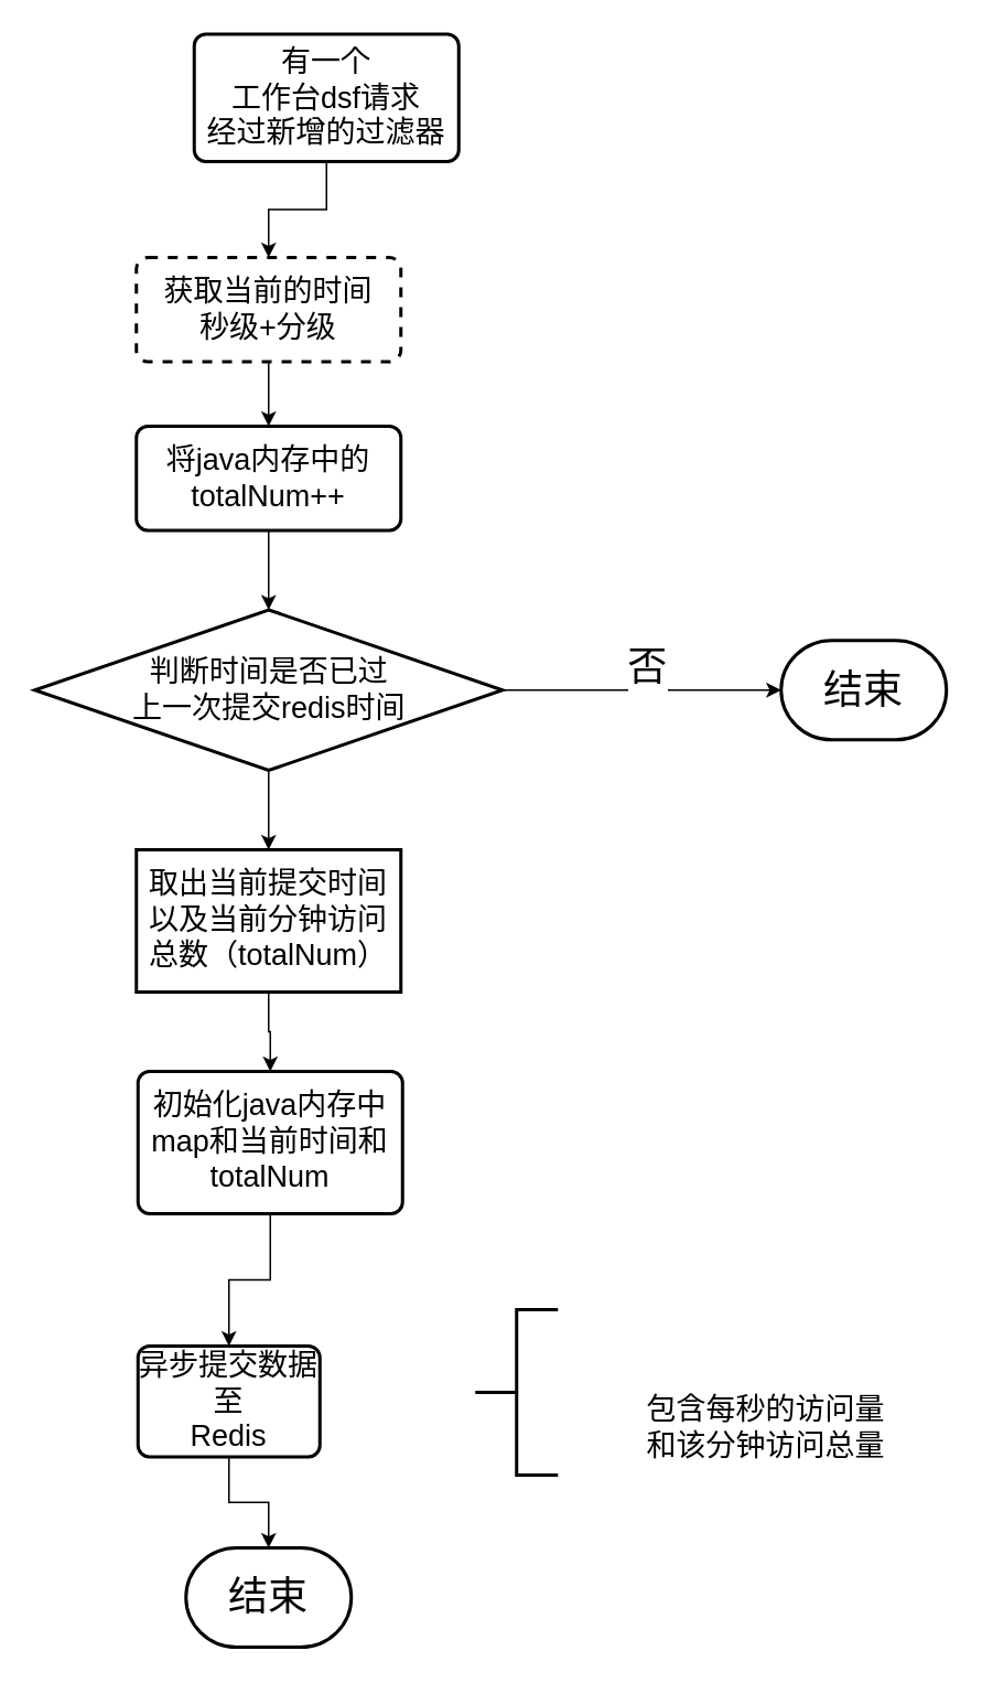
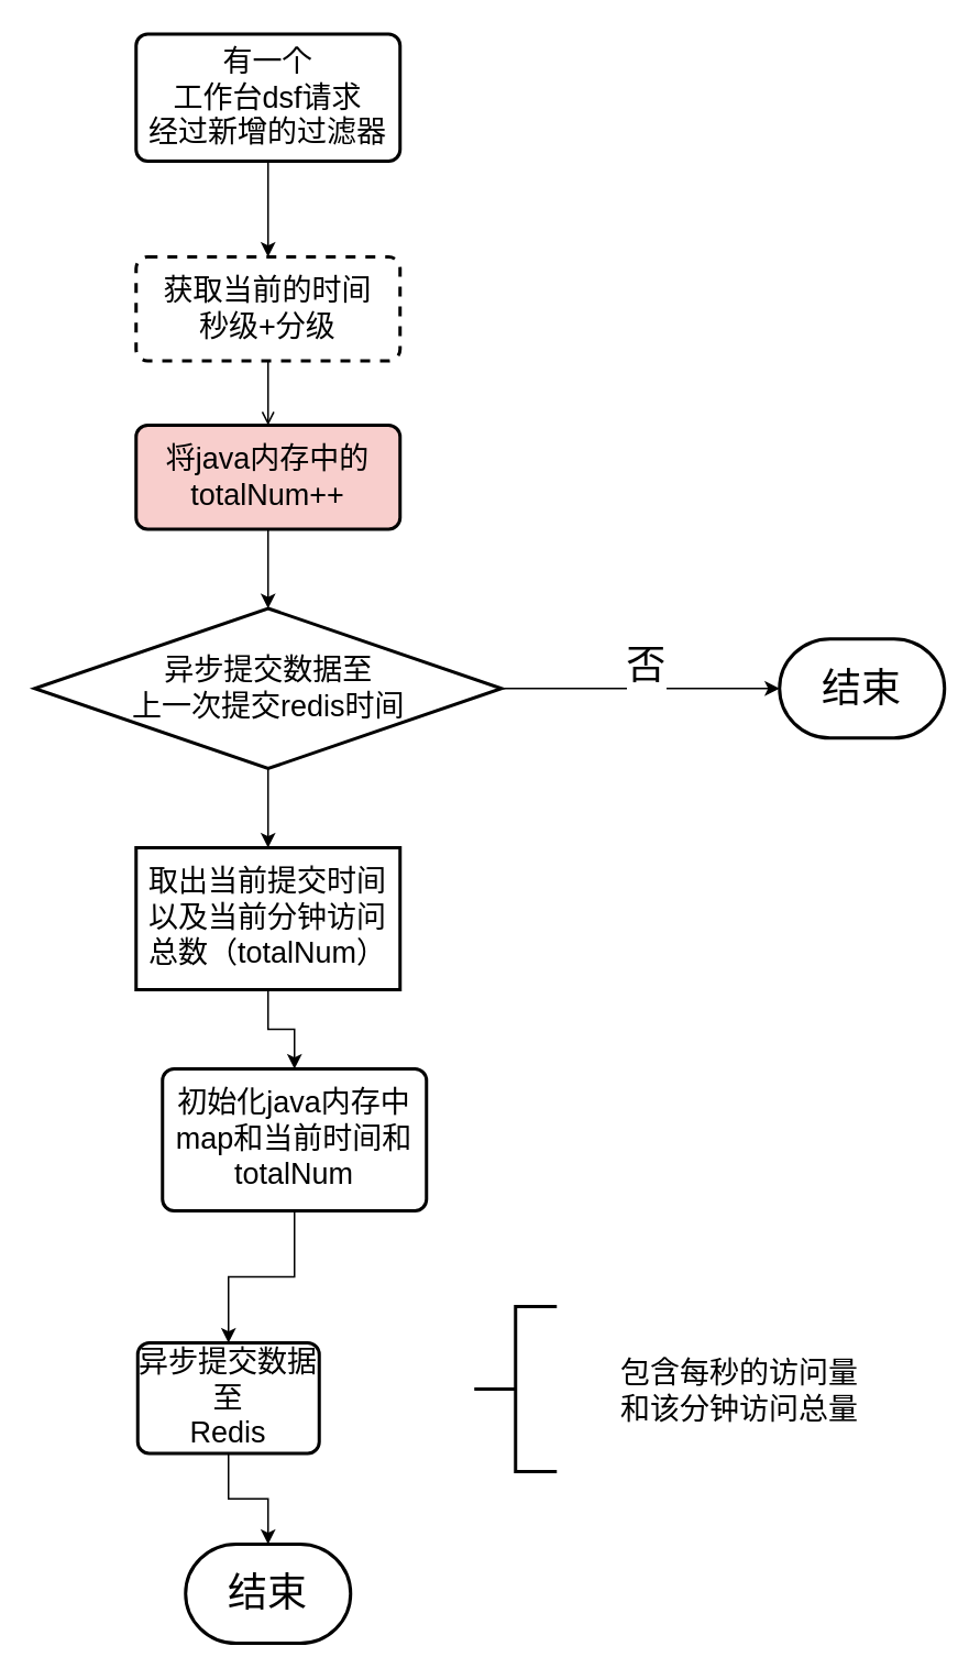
  <mxCell id="0" />
  <mxCell id="1" parent="0" />
  <mxCell id="2" value="&lt;font style=&quot;font-size: 24px;&quot;&gt;结束&lt;/font&gt;" style="strokeWidth=2;html=1;shape=mxgraph.flowchart.terminator;whiteSpace=wrap;" vertex="1" parent="1"><mxGeometry x="472" y="386.5" width="100" height="60" as="geometry" /></mxCell>
- <mxCell id="3" style="edgeStyle=orthogonalEdgeStyle;rounded=0;orthogonalLoop=1;jettySize=auto;html=1;exitX=0.5;exitY=1;exitDx=0;exitDy=0;" edge="1" parent="1" source="4" target="5"><mxGeometry relative="1" as="geometry" /></mxCell>
+ <mxCell id="3" style="edgeStyle=orthogonalEdgeStyle;rounded=0;orthogonalLoop=1;jettySize=auto;html=1;exitX=0.5;exitY=1;exitDx=0;exitDy=0;endArrow=open;" edge="1" parent="1" source="4" target="5"><mxGeometry relative="1" as="geometry" /></mxCell>
  <mxCell id="4" value="&lt;font style=&quot;font-size: 18px;&quot;&gt;获取当前的时间&lt;br&gt;秒级+分级&lt;/font&gt;" style="rounded=1;whiteSpace=wrap;html=1;absoluteArcSize=1;arcSize=14;strokeWidth=2;dashed=1;" vertex="1" parent="1"><mxGeometry x="82" y="155" width="160" height="63" as="geometry" /></mxCell>
- <mxCell id="5" value="&lt;font style=&quot;font-size: 18px;&quot;&gt;将java内存中的&lt;br&gt;totalNum++&lt;/font&gt;" style="rounded=1;whiteSpace=wrap;html=1;absoluteArcSize=1;arcSize=14;strokeWidth=2;" vertex="1" parent="1"><mxGeometry x="82" y="257" width="160" height="63" as="geometry" /></mxCell>
+ <mxCell id="5" value="&lt;font style=&quot;font-size: 18px;&quot;&gt;将java内存中的&lt;br&gt;totalNum++&lt;/font&gt;" style="rounded=1;whiteSpace=wrap;html=1;absoluteArcSize=1;arcSize=14;strokeWidth=2;fillColor=#f8cecc;" vertex="1" parent="1"><mxGeometry x="82" y="257" width="160" height="63" as="geometry" /></mxCell>
  <mxCell id="6" style="edgeStyle=orthogonalEdgeStyle;rounded=0;orthogonalLoop=1;jettySize=auto;html=1;exitX=1;exitY=0.5;exitDx=0;exitDy=0;exitPerimeter=0;" edge="1" parent="1" source="9" target="2"><mxGeometry relative="1" as="geometry" /></mxCell>
  <mxCell id="7" value="&lt;font style=&quot;font-size: 24px;&quot;&gt;否&lt;/font&gt;" style="edgeLabel;html=1;align=center;verticalAlign=middle;resizable=0;points=[];" vertex="1" connectable="0" parent="6"><mxGeometry x="0.056" y="1" relative="1" as="geometry"><mxPoint x="-2" y="-13" as="offset" /></mxGeometry></mxCell>
  <mxCell id="8" style="edgeStyle=orthogonalEdgeStyle;rounded=0;orthogonalLoop=1;jettySize=auto;html=1;exitX=0.5;exitY=1;exitDx=0;exitDy=0;exitPerimeter=0;entryX=0.5;entryY=0;entryDx=0;entryDy=0;" edge="1" parent="1" source="9" target="15"><mxGeometry relative="1" as="geometry" /></mxCell>
- <mxCell id="9" value="&lt;font style=&quot;font-size: 18px;&quot;&gt;判断时间是否已过&lt;br&gt;上一次提交redis时间&lt;/font&gt;" style="strokeWidth=2;html=1;shape=mxgraph.flowchart.decision;whiteSpace=wrap;" vertex="1" parent="1"><mxGeometry x="20.5" y="368" width="283" height="97" as="geometry" /></mxCell>
+ <mxCell id="9" value="&lt;font style=&quot;font-size: 18px;&quot;&gt;异步提交数据至&lt;br&gt;上一次提交redis时间&lt;/font&gt;" style="strokeWidth=2;html=1;shape=mxgraph.flowchart.decision;whiteSpace=wrap;" vertex="1" parent="1"><mxGeometry x="20.5" y="368" width="283" height="97" as="geometry" /></mxCell>
  <mxCell id="10" style="edgeStyle=orthogonalEdgeStyle;rounded=0;orthogonalLoop=1;jettySize=auto;html=1;exitX=0.5;exitY=1;exitDx=0;exitDy=0;entryX=0.5;entryY=0;entryDx=0;entryDy=0;entryPerimeter=0;" edge="1" parent="1" source="5" target="9"><mxGeometry relative="1" as="geometry" /></mxCell>
  <mxCell id="11" style="edgeStyle=orthogonalEdgeStyle;rounded=0;orthogonalLoop=1;jettySize=auto;html=1;exitX=0.5;exitY=1;exitDx=0;exitDy=0;" edge="1" parent="1" source="12" target="4"><mxGeometry relative="1" as="geometry" /></mxCell>
- <mxCell id="12" value="&lt;span style=&quot;font-size: 18px;&quot;&gt;有一个&lt;br&gt;工作台dsf请求&lt;br&gt;经过新增的过滤器&lt;br&gt;&lt;/span&gt;" style="rounded=1;whiteSpace=wrap;html=1;absoluteArcSize=1;arcSize=14;strokeWidth=2;" vertex="1" parent="1"><mxGeometry x="117" y="20" width="160" height="77" as="geometry" /></mxCell>
+ <mxCell id="12" value="&lt;span style=&quot;font-size: 18px;&quot;&gt;有一个&lt;br&gt;工作台dsf请求&lt;br&gt;经过新增的过滤器&lt;br&gt;&lt;/span&gt;" style="rounded=1;whiteSpace=wrap;html=1;absoluteArcSize=1;arcSize=14;strokeWidth=2;" vertex="1" parent="1"><mxGeometry x="82" y="20" width="160" height="77" as="geometry" /></mxCell>
  <mxCell id="13" value="&lt;font style=&quot;font-size: 24px;&quot;&gt;结束&lt;/font&gt;" style="strokeWidth=2;html=1;shape=mxgraph.flowchart.terminator;whiteSpace=wrap;" vertex="1" parent="1"><mxGeometry x="112" y="935" width="100" height="60" as="geometry" /></mxCell>
  <mxCell id="14" style="edgeStyle=orthogonalEdgeStyle;rounded=0;orthogonalLoop=1;jettySize=auto;html=1;exitX=0.5;exitY=1;exitDx=0;exitDy=0;entryX=0.5;entryY=0;entryDx=0;entryDy=0;" edge="1" parent="1" source="15" target="17"><mxGeometry relative="1" as="geometry" /></mxCell>
  <mxCell id="15" value="&lt;font style=&quot;font-size: 18px;&quot;&gt;取出当前提交时间&lt;br&gt;以及当前分钟访问总数（totalNum）&lt;/font&gt;" style="whiteSpace=wrap;html=1;absoluteArcSize=1;arcSize=14;strokeWidth=2;rounded=0;" vertex="1" parent="1"><mxGeometry x="82" y="513" width="160" height="86" as="geometry" /></mxCell>
  <mxCell id="16" style="edgeStyle=orthogonalEdgeStyle;rounded=0;orthogonalLoop=1;jettySize=auto;html=1;exitX=0.5;exitY=1;exitDx=0;exitDy=0;" edge="1" parent="1" source="17" target="18"><mxGeometry relative="1" as="geometry" /></mxCell>
- <mxCell id="17" value="&lt;font style=&quot;font-size: 18px;&quot;&gt;初始化java内存中&lt;br&gt;map和当前时间和totalNum&lt;/font&gt;" style="rounded=1;whiteSpace=wrap;html=1;absoluteArcSize=1;arcSize=14;strokeWidth=2;" vertex="1" parent="1"><mxGeometry x="83" y="647" width="160" height="86" as="geometry" /></mxCell>
+ <mxCell id="17" value="&lt;font style=&quot;font-size: 18px;&quot;&gt;初始化java内存中&lt;br&gt;map和当前时间和totalNum&lt;/font&gt;" style="rounded=1;whiteSpace=wrap;html=1;absoluteArcSize=1;arcSize=14;strokeWidth=2;" vertex="1" parent="1"><mxGeometry x="98" y="647" width="160" height="86" as="geometry" /></mxCell>
  <mxCell id="18" value="&lt;font style=&quot;font-size: 18px;&quot;&gt;异步提交数据至&lt;br&gt;Redis&lt;/font&gt;" style="rounded=1;whiteSpace=wrap;html=1;absoluteArcSize=1;arcSize=14;strokeWidth=2;" vertex="1" parent="1"><mxGeometry x="83" y="813" width="110" height="67" as="geometry" /></mxCell>
  <mxCell id="19" value="" style="strokeWidth=2;html=1;shape=mxgraph.flowchart.annotation_2;align=left;labelPosition=right;pointerEvents=1;" vertex="1" parent="1"><mxGeometry x="287" y="791" width="50" height="100" as="geometry" /></mxCell>
- <mxCell id="20" value="&lt;font style=&quot;font-size: 18px;&quot;&gt;包含每秒的访问量和该分钟访问总量&lt;/font&gt;" style="text;strokeColor=none;align=center;fillColor=none;html=1;verticalAlign=middle;whiteSpace=wrap;rounded=0;" vertex="1" parent="1"><mxGeometry x="383" y="848" width="160" height="30" as="geometry" /></mxCell>
+ <mxCell id="20" value="&lt;font style=&quot;font-size: 18px;&quot;&gt;包含每秒的访问量和该分钟访问总量&lt;/font&gt;" style="text;strokeColor=none;align=center;fillColor=none;html=1;verticalAlign=middle;whiteSpace=wrap;rounded=0;" vertex="1" parent="1"><mxGeometry x="368" y="828" width="160" height="30" as="geometry" /></mxCell>
  <mxCell id="21" style="edgeStyle=orthogonalEdgeStyle;rounded=0;orthogonalLoop=1;jettySize=auto;html=1;exitX=0.5;exitY=1;exitDx=0;exitDy=0;entryX=0.5;entryY=0;entryDx=0;entryDy=0;entryPerimeter=0;" edge="1" parent="1" source="18" target="13"><mxGeometry relative="1" as="geometry" /></mxCell>
